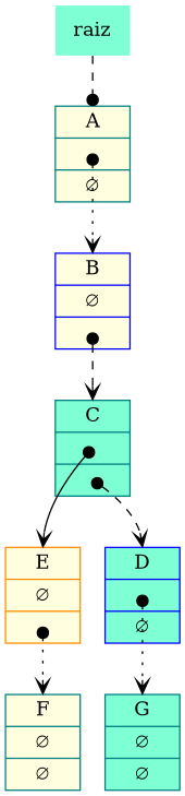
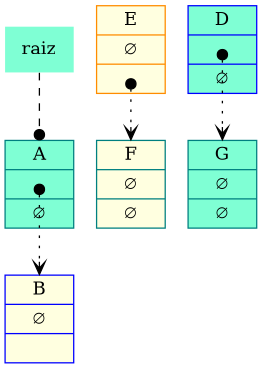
  digraph {
    rankdir=TB
    node [color=teal fillcolor=aquamarine shape=record style=filled]
    edge [arrowhead=vee headport="data:n" style=dashed tailport="ref1:c" arrowtail=dot dir=both tailclip=false]
    raiz [color=deeppink shape=plaintext]
-   n2 [fillcolor=lightyellow label="{ <data> A | <ref1> | <data> ∅ }"]
+   n2 [label="{ <data> A | <ref1> | <data> ∅ }"]
    n3 [color=blue fillcolor=lightyellow label="{ <data> B | <data> ∅ | <ref2> }"]
-   n4 [label="{ <data> C | <ref1> | <ref2> }"]
    n5 [color=darkorange fillcolor=lightyellow label="{ <data> E | <data> ∅ | <ref2> }"]
    n6 [color=blue label="{ <data> D | <ref1> | <data> ∅ }"]
    n7 [fillcolor=lightyellow label="{ <data> F | <data> ∅ | <data> ∅ }"]
    n8 [label="{ <data> G | <data> ∅ | <data> ∅ }"]
    raiz -> n2 [arrowhead=dot arrowtail="" dir="" tailclip=""]
    n2 -> n3 [style=dotted]
-   n3 -> n4 [tailport="ref2:c"]
-   n4 -> n5 [style=solid]
-   n4 -> n6 [tailport="ref2:c"]
    n5 -> n7 [style=dotted tailport="ref2:c"]
    n6 -> n8 [style=dotted]
  }
